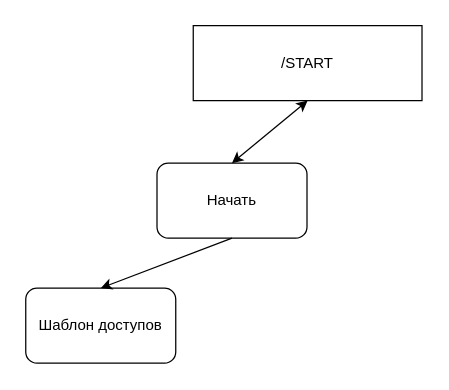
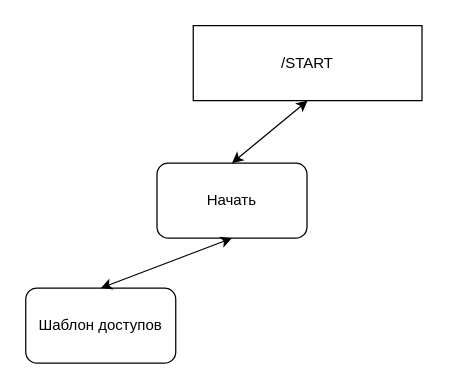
  <mxCell id="0" />
  <mxCell id="1" parent="0" />
  <mxCell id="2" value="/START" style="rounded=0;whiteSpace=wrap;html=1;" vertex="1" parent="1"><mxGeometry x="154" y="20" width="183" height="60" as="geometry" /></mxCell>
  <mxCell id="3" value="Начать" style="rounded=1;whiteSpace=wrap;html=1;" vertex="1" parent="1"><mxGeometry x="125" y="130" width="120" height="60" as="geometry" /></mxCell>
  <mxCell id="4" value="" style="endArrow=classic;startArrow=classic;html=1;rounded=0;entryX=0.5;entryY=1;entryDx=0;entryDy=0;exitX=0.5;exitY=0;exitDx=0;exitDy=0;" edge="1" parent="1" source="3" target="2"><mxGeometry width="50" height="50" relative="1" as="geometry"><mxPoint x="70" y="180" as="sourcePoint" /><mxPoint x="120" y="130" as="targetPoint" /></mxGeometry></mxCell>
  <mxCell id="5" value="Шаблон доступов" style="rounded=1;whiteSpace=wrap;html=1;" vertex="1" parent="1"><mxGeometry x="20" y="230" width="120" height="60" as="geometry" /></mxCell>
- <mxCell id="6" value="" style="endArrow=none;startArrow=classic;html=1;rounded=0;entryX=0.5;entryY=1;entryDx=0;entryDy=0;exitX=0.5;exitY=0;exitDx=0;exitDy=0;" edge="1" parent="1" source="5" target="3"><mxGeometry width="50" height="50" relative="1" as="geometry"><mxPoint x="220" y="370" as="sourcePoint" /><mxPoint x="270" y="320" as="targetPoint" /></mxGeometry></mxCell>
+ <mxCell id="6" value="" style="endArrow=classic;startArrow=classic;html=1;rounded=0;entryX=0.5;entryY=1;entryDx=0;entryDy=0;exitX=0.5;exitY=0;exitDx=0;exitDy=0;" edge="1" parent="1" source="5" target="3"><mxGeometry width="50" height="50" relative="1" as="geometry"><mxPoint x="220" y="370" as="sourcePoint" /><mxPoint x="270" y="320" as="targetPoint" /></mxGeometry></mxCell>
